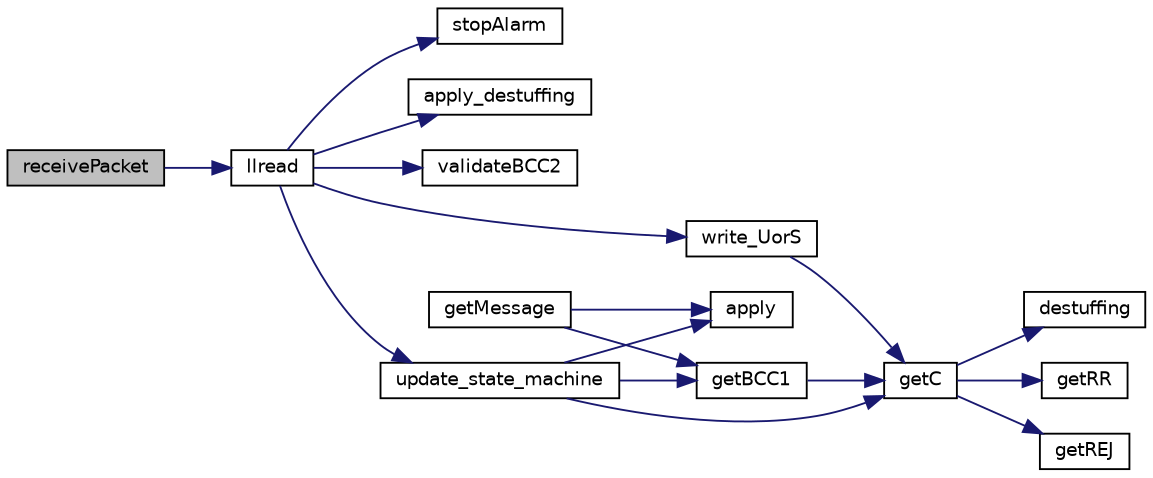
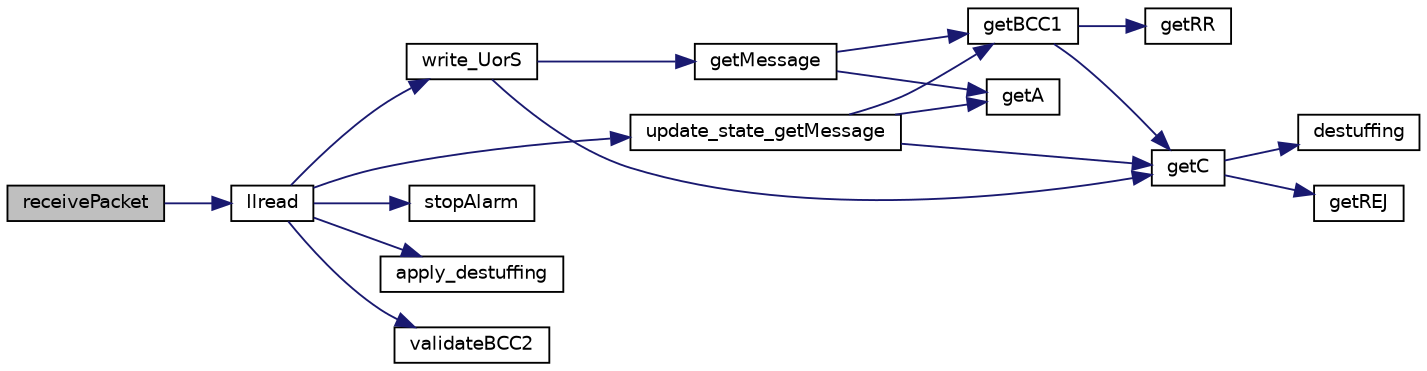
  digraph {
    rankdir=LR
    node [color=black fillcolor=white fontname=Helvetica fontsize=10 shape=record style=filled]
    edge [color=midnightblue fontname=Helvetica fontsize=10 labelfontname=Helvetica labelfontsize=10 style=solid]
    n1 [fillcolor=grey75 fontcolor=black height=0.2 label=receivePacket width=0.4]
    n2 [height=0.2 label=llread width=0.4]
-   n3 [height=0.2 label=update_state_machine width=0.4]
+   n3 [height=0.2 label=update_state_getMessage width=0.4]
    n4 [height=0.2 label=stopAlarm width=0.4]
    n5 [height=0.2 label=apply_destuffing width=0.4]
    n6 [height=0.2 label=validateBCC2 width=0.4]
    n7 [height=0.2 label=write_UorS width=0.4]
-   n8 [height=0.2 label=apply width=0.4]
+   n8 [height=0.2 label=getA width=0.4]
    n9 [height=0.2 label=getC width=0.4]
    n10 [height=0.2 label=getBCC1 width=0.4]
    n11 [height=0.2 label=getMessage width=0.4]
    n12 [height=0.2 label=destuffing width=0.4]
    n13 [height=0.2 label=getRR width=0.4]
    n14 [height=0.2 label=getREJ width=0.4]
    n1 -> n2
    n2 -> n3
    n2 -> n4
    n2 -> n5
    n2 -> n6
    n2 -> n7
    n3 -> n8
    n3 -> n9
    n3 -> n10
    n7 -> n9
+   n7 -> n11
    n9 -> n12
-   n9 -> n13
+   n10 -> n13
    n9 -> n14
    n10 -> n9
    n11 -> n8
    n11 -> n10
  }
